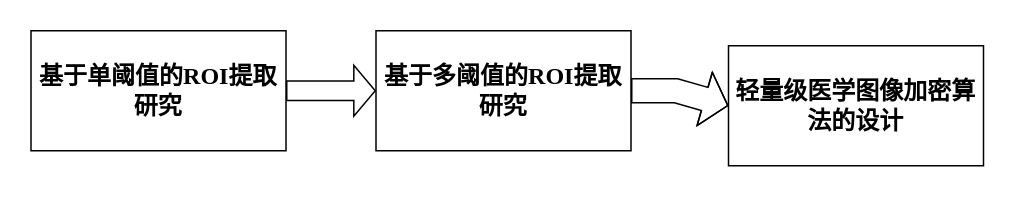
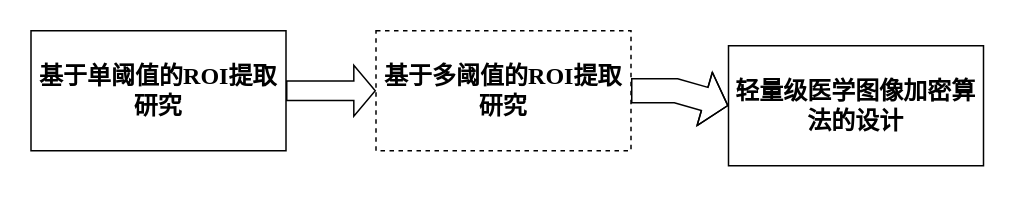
  <mxCell id="0" />
  <mxCell id="1" parent="0" />
  <mxCell id="2" value="&lt;p&gt;&lt;font size=&quot;1&quot; face=&quot;Times New Roman&quot; style=&quot;&quot;&gt;&lt;b style=&quot;font-size: 16px;&quot;&gt;基于单阈值的ROI提取研究&lt;/b&gt;&lt;/font&gt;&lt;/p&gt;" style="rounded=0;whiteSpace=wrap;html=1;" vertex="1" parent="1"><mxGeometry x="20" y="20" width="170" height="80" as="geometry" /></mxCell>
- <mxCell id="3" value="&lt;font face=&quot;Times New Roman&quot; style=&quot;font-size: 16px;&quot;&gt;&lt;b&gt;基于多阈值的ROI提取研究&lt;/b&gt;&lt;/font&gt;" style="rounded=0;whiteSpace=wrap;html=1;" vertex="1" parent="1"><mxGeometry x="250" y="20" width="170" height="80" as="geometry" /></mxCell>
+ <mxCell id="3" value="&lt;font face=&quot;Times New Roman&quot; style=&quot;font-size: 16px;&quot;&gt;&lt;b&gt;基于多阈值的ROI提取研究&lt;/b&gt;&lt;/font&gt;" style="rounded=0;whiteSpace=wrap;html=1;dashed=1;" vertex="1" parent="1"><mxGeometry x="250" y="20" width="170" height="80" as="geometry" /></mxCell>
  <mxCell id="4" value="&lt;font face=&quot;Times New Roman&quot; style=&quot;font-size: 16px;&quot;&gt;&lt;b&gt;轻量级医学图像加密算法的设计&lt;/b&gt;&lt;/font&gt;" style="rounded=0;whiteSpace=wrap;html=1;" vertex="1" parent="1"><mxGeometry x="485" y="30" width="170" height="80" as="geometry" /></mxCell>
  <mxCell id="5" value="" style="shape=flexArrow;endArrow=classic;html=1;rounded=0;fontFamily=Times New Roman;fontSize=16;exitX=1;exitY=0.5;exitDx=0;exitDy=0;width=13;endSize=4.43;entryX=0;entryY=0.5;entryDx=0;entryDy=0;" edge="1" parent="1" source="2" target="3"><mxGeometry width="50" height="50" relative="1" as="geometry"><mxPoint x="210" y="90" as="sourcePoint" /><mxPoint x="260" y="40" as="targetPoint" /></mxGeometry></mxCell>
  <mxCell id="6" value="" style="shape=flexArrow;endArrow=classic;html=1;rounded=0;fontFamily=Times New Roman;fontSize=16;exitX=1;exitY=0.5;exitDx=0;exitDy=0;entryX=0;entryY=0.5;entryDx=0;entryDy=0;width=16;endSize=5;" edge="1" parent="1" source="3" target="4"><mxGeometry width="50" height="50" relative="1" as="geometry"><mxPoint x="430" y="90" as="sourcePoint" /><mxPoint x="480" y="40" as="targetPoint" /><Array as="points"><mxPoint x="450" y="60" /></Array></mxGeometry></mxCell>
